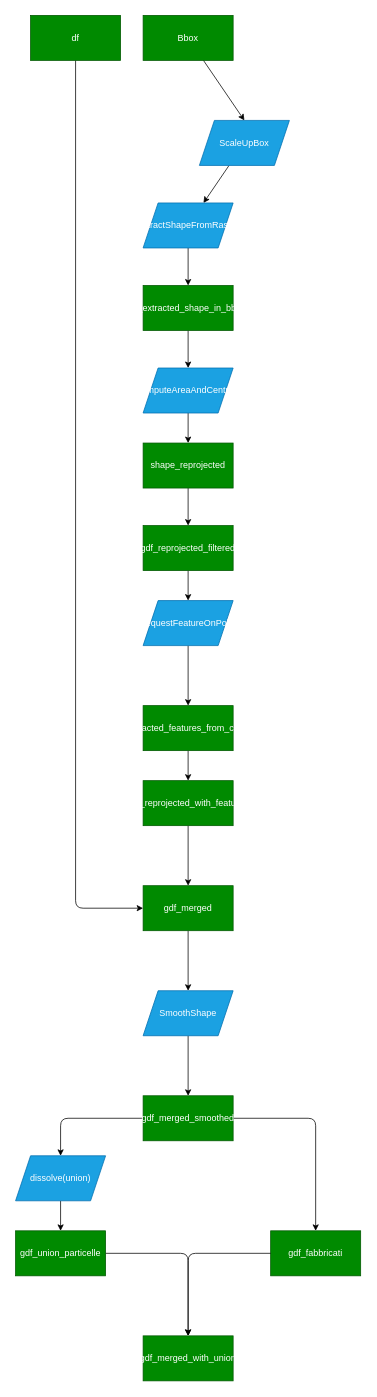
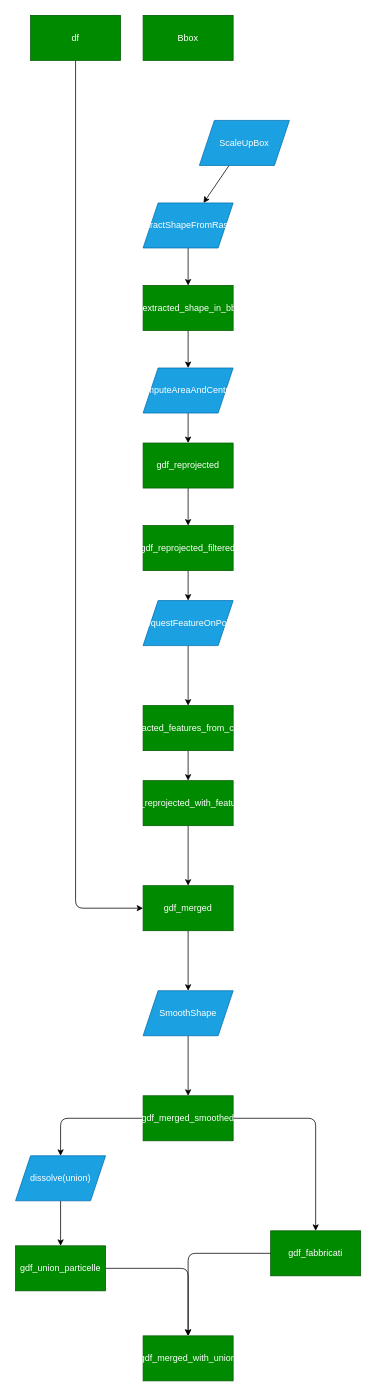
  <mxCell id="0" />
  <mxCell id="1" parent="0" />
  <mxCell id="2" value="" style="edgeStyle=orthogonalEdgeStyle;html=1;entryX=0;entryY=0.5;entryDx=0;entryDy=0;" edge="1" parent="1" source="3" target="25"><mxGeometry relative="1" as="geometry"><mxPoint x="130" y="1210" as="targetPoint" /><Array as="points"><mxPoint x="100" y="1210" /></Array></mxGeometry></mxCell>
  <mxCell id="3" value="df" style="rounded=0;whiteSpace=wrap;html=1;fillColor=#008a00;fontColor=#ffffff;strokeColor=#005700;" vertex="1" parent="1"><mxGeometry x="40" y="20" width="120" height="60" as="geometry" /></mxCell>
- <mxCell id="4" value="" style="edgeStyle=none;html=1;entryX=0.5;entryY=0;entryDx=0;entryDy=0;" edge="1" parent="1" source="5" target="9"><mxGeometry relative="1" as="geometry"><mxPoint x="250" y="160" as="targetPoint" /></mxGeometry></mxCell>
  <mxCell id="5" value="Bbox" style="rounded=0;whiteSpace=wrap;html=1;fillColor=#008a00;fontColor=#ffffff;strokeColor=#005700;" vertex="1" parent="1"><mxGeometry x="190" y="20" width="120" height="60" as="geometry" /></mxCell>
  <mxCell id="6" value="" style="edgeStyle=none;html=1;" edge="1" parent="1" source="7" target="13"><mxGeometry relative="1" as="geometry" /></mxCell>
  <mxCell id="7" value="df_extracted_shape_in_bbox" style="rounded=0;whiteSpace=wrap;html=1;fillColor=#008a00;fontColor=#ffffff;strokeColor=#005700;" vertex="1" parent="1"><mxGeometry x="190" y="380" width="120" height="60" as="geometry" /></mxCell>
  <mxCell id="8" value="" style="edgeStyle=none;html=1;" edge="1" parent="1" source="9" target="11"><mxGeometry relative="1" as="geometry" /></mxCell>
  <mxCell id="9" value="ScaleUpBox" style="shape=parallelogram;perimeter=parallelogramPerimeter;whiteSpace=wrap;html=1;fixedSize=1;rounded=0;fillColor=#1ba1e2;fontColor=#ffffff;strokeColor=#006EAF;" vertex="1" parent="1"><mxGeometry x="265" y="160" width="120" height="60" as="geometry" /></mxCell>
  <mxCell id="10" value="" style="edgeStyle=none;html=1;" edge="1" parent="1" source="11" target="7"><mxGeometry relative="1" as="geometry" /></mxCell>
  <mxCell id="11" value="ExtractShapeFromRaster" style="shape=parallelogram;perimeter=parallelogramPerimeter;whiteSpace=wrap;html=1;fixedSize=1;rounded=0;fillColor=#1ba1e2;fontColor=#ffffff;strokeColor=#006EAF;" vertex="1" parent="1"><mxGeometry x="190" y="270" width="120" height="60" as="geometry" /></mxCell>
  <mxCell id="12" value="" style="edgeStyle=none;html=1;" edge="1" parent="1" source="13" target="15"><mxGeometry relative="1" as="geometry" /></mxCell>
  <mxCell id="13" value="ComputeAreaAndCentroid" style="shape=parallelogram;perimeter=parallelogramPerimeter;whiteSpace=wrap;html=1;fixedSize=1;rounded=0;fillColor=#1ba1e2;fontColor=#ffffff;strokeColor=#006EAF;" vertex="1" parent="1"><mxGeometry x="190" y="490" width="120" height="60" as="geometry" /></mxCell>
  <mxCell id="14" value="" style="edgeStyle=none;html=1;" edge="1" parent="1" source="15" target="17"><mxGeometry relative="1" as="geometry" /></mxCell>
- <mxCell id="15" value="shape_reprojected" style="whiteSpace=wrap;html=1;fillColor=#008a00;strokeColor=#005700;fontColor=#ffffff;rounded=0;" vertex="1" parent="1"><mxGeometry x="190" y="590" width="120" height="60" as="geometry" /></mxCell>
+ <mxCell id="15" value="gdf_reprojected" style="whiteSpace=wrap;html=1;fillColor=#008a00;strokeColor=#005700;fontColor=#ffffff;rounded=0;" vertex="1" parent="1"><mxGeometry x="190" y="590" width="120" height="60" as="geometry" /></mxCell>
  <mxCell id="16" value="" style="edgeStyle=none;html=1;" edge="1" parent="1" source="17" target="19"><mxGeometry relative="1" as="geometry" /></mxCell>
  <mxCell id="17" value="gdf_reprojected_filtered" style="whiteSpace=wrap;html=1;fillColor=#008a00;strokeColor=#005700;fontColor=#ffffff;rounded=0;" vertex="1" parent="1"><mxGeometry x="190" y="700" width="120" height="60" as="geometry" /></mxCell>
  <mxCell id="18" value="" style="edgeStyle=none;html=1;" edge="1" parent="1" source="19" target="21"><mxGeometry relative="1" as="geometry" /></mxCell>
  <mxCell id="19" value="RequestFeatureOnPoint" style="shape=parallelogram;perimeter=parallelogramPerimeter;whiteSpace=wrap;html=1;fixedSize=1;fillColor=#1ba1e2;strokeColor=#006EAF;fontColor=#ffffff;rounded=0;" vertex="1" parent="1"><mxGeometry x="190" y="800" width="120" height="60" as="geometry" /></mxCell>
  <mxCell id="20" value="" style="edgeStyle=none;html=1;" edge="1" parent="1" source="21" target="23"><mxGeometry relative="1" as="geometry" /></mxCell>
  <mxCell id="21" value="df_extracted_features_from_centroid" style="whiteSpace=wrap;html=1;fillColor=#008a00;strokeColor=#005700;fontColor=#ffffff;rounded=0;" vertex="1" parent="1"><mxGeometry x="190" y="940" width="120" height="60" as="geometry" /></mxCell>
  <mxCell id="22" value="" style="edgeStyle=none;html=1;" edge="1" parent="1" source="23" target="25"><mxGeometry relative="1" as="geometry" /></mxCell>
  <mxCell id="23" value="gdf_reprojected_with_features" style="whiteSpace=wrap;html=1;fillColor=#008a00;strokeColor=#005700;fontColor=#ffffff;rounded=0;" vertex="1" parent="1"><mxGeometry x="190" y="1040" width="120" height="60" as="geometry" /></mxCell>
  <mxCell id="24" value="" style="edgeStyle=orthogonalEdgeStyle;html=1;" edge="1" parent="1" source="25" target="27"><mxGeometry relative="1" as="geometry" /></mxCell>
  <mxCell id="25" value="gdf_merged" style="whiteSpace=wrap;html=1;fillColor=#008a00;strokeColor=#005700;fontColor=#ffffff;rounded=0;" vertex="1" parent="1"><mxGeometry x="190" y="1180" width="120" height="60" as="geometry" /></mxCell>
  <mxCell id="26" value="" style="edgeStyle=orthogonalEdgeStyle;html=1;" edge="1" parent="1" source="27" target="30"><mxGeometry relative="1" as="geometry" /></mxCell>
  <mxCell id="27" value="SmoothShape" style="shape=parallelogram;perimeter=parallelogramPerimeter;whiteSpace=wrap;html=1;fixedSize=1;fillColor=#1ba1e2;strokeColor=#006EAF;fontColor=#ffffff;rounded=0;" vertex="1" parent="1"><mxGeometry x="190" y="1320" width="120" height="60" as="geometry" /></mxCell>
  <mxCell id="28" value="" style="edgeStyle=orthogonalEdgeStyle;html=1;" edge="1" parent="1" source="30" target="31"><mxGeometry relative="1" as="geometry" /></mxCell>
  <mxCell id="29" value="" style="edgeStyle=orthogonalEdgeStyle;html=1;" edge="1" parent="1" source="30" target="33"><mxGeometry relative="1" as="geometry" /></mxCell>
  <mxCell id="30" value="gdf_merged_smoothed" style="whiteSpace=wrap;html=1;fillColor=#008a00;strokeColor=#005700;fontColor=#ffffff;rounded=0;" vertex="1" parent="1"><mxGeometry x="190" y="1460" width="120" height="60" as="geometry" /></mxCell>
  <mxCell id="31" value="gdf_fabbricati" style="whiteSpace=wrap;html=1;fillColor=#008a00;strokeColor=#005700;fontColor=#ffffff;rounded=0;" vertex="1" parent="1"><mxGeometry x="360" y="1640" width="120" height="60" as="geometry" /></mxCell>
  <mxCell id="32" value="" style="edgeStyle=orthogonalEdgeStyle;html=1;" edge="1" parent="1" source="33" target="35"><mxGeometry relative="1" as="geometry" /></mxCell>
  <mxCell id="33" value="dissolve(union)" style="shape=parallelogram;perimeter=parallelogramPerimeter;whiteSpace=wrap;html=1;fixedSize=1;fillColor=#1ba1e2;strokeColor=#006EAF;fontColor=#ffffff;rounded=0;" vertex="1" parent="1"><mxGeometry x="20" y="1540" width="120" height="60" as="geometry" /></mxCell>
  <mxCell id="34" value="" style="edgeStyle=orthogonalEdgeStyle;html=1;" edge="1" parent="1" source="35" target="36"><mxGeometry relative="1" as="geometry" /></mxCell>
- <mxCell id="35" value="gdf_union_particelle" style="whiteSpace=wrap;html=1;fillColor=#008a00;strokeColor=#005700;fontColor=#ffffff;rounded=0;" vertex="1" parent="1"><mxGeometry x="20" y="1640" width="120" height="60" as="geometry" /></mxCell>
+ <mxCell id="35" value="gdf_union_particelle" style="whiteSpace=wrap;html=1;fillColor=#008a00;strokeColor=#005700;fontColor=#ffffff;rounded=0;" vertex="1" parent="1"><mxGeometry x="20" y="1660" width="120" height="60" as="geometry" /></mxCell>
  <mxCell id="36" value="gdf_merged_with_union" style="whiteSpace=wrap;html=1;fillColor=#008a00;strokeColor=#005700;fontColor=#ffffff;rounded=0;" vertex="1" parent="1"><mxGeometry x="190" y="1780" width="120" height="60" as="geometry" /></mxCell>
  <mxCell id="37" value="" style="endArrow=classic;html=1;exitX=0;exitY=0.5;exitDx=0;exitDy=0;entryX=0.5;entryY=0;entryDx=0;entryDy=0;edgeStyle=orthogonalEdgeStyle;" edge="1" parent="1" source="31" target="36"><mxGeometry width="50" height="50" relative="1" as="geometry"><mxPoint x="150" y="1770" as="sourcePoint" /><mxPoint x="200" y="1720" as="targetPoint" /></mxGeometry></mxCell>
